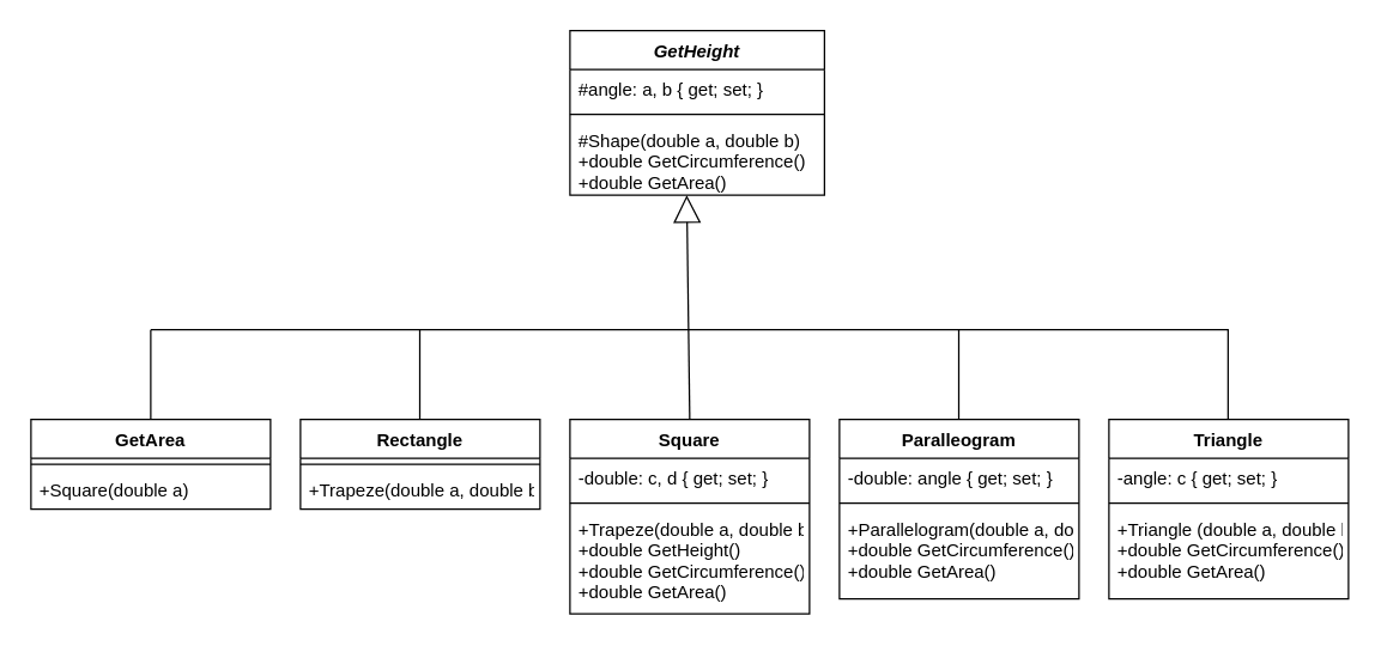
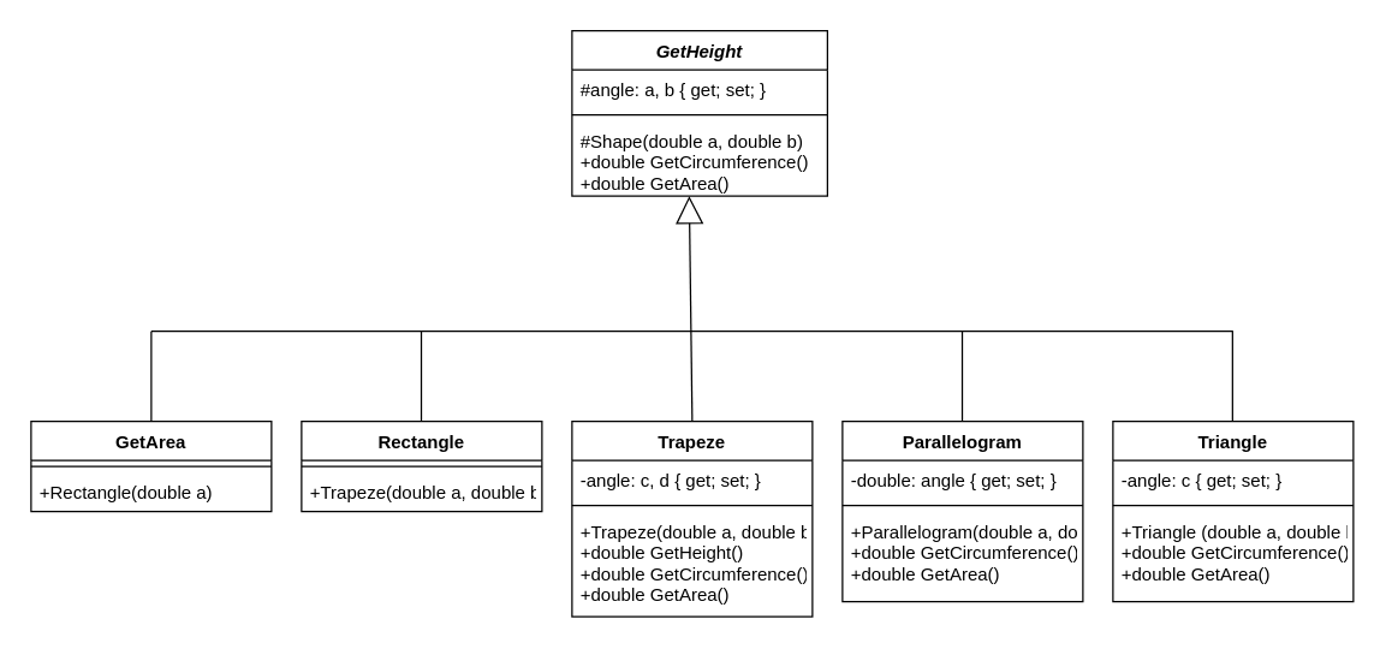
  <mxCell id="0" />
  <mxCell id="1" parent="0" />
  <mxCell id="2" value="GetHeight" style="swimlane;fontStyle=3;align=center;verticalAlign=top;childLayout=stackLayout;horizontal=1;startSize=26;horizontalStack=0;resizeParent=1;resizeParentMax=0;resizeLast=0;collapsible=1;marginBottom=0;" vertex="1" parent="1"><mxGeometry x="380" y="20" width="170" height="110" as="geometry" /></mxCell>
  <mxCell id="3" value="#angle: a, b { get; set; }" style="text;strokeColor=none;fillColor=none;align=left;verticalAlign=top;spacingLeft=4;spacingRight=4;overflow=hidden;rotatable=0;points=[[0,0.5],[1,0.5]];portConstraint=eastwest;" vertex="1" parent="2"><mxGeometry y="26" width="170" height="26" as="geometry" /></mxCell>
  <mxCell id="4" value="" style="line;strokeWidth=1;fillColor=none;align=left;verticalAlign=middle;spacingTop=-1;spacingLeft=3;spacingRight=3;rotatable=0;labelPosition=right;points=[];portConstraint=eastwest;" vertex="1" parent="2"><mxGeometry y="52" width="170" height="8" as="geometry" /></mxCell>
  <mxCell id="5" value="#Shape(double a, double b)&#10;+double GetCircumference()&#10;+double GetArea()" style="text;strokeColor=none;fillColor=none;align=left;verticalAlign=top;spacingLeft=4;spacingRight=4;overflow=hidden;rotatable=0;points=[[0,0.5],[1,0.5]];portConstraint=eastwest;" vertex="1" parent="2"><mxGeometry y="60" width="170" height="50" as="geometry" /></mxCell>
- <mxCell id="6" value="Square" style="swimlane;fontStyle=1;align=center;verticalAlign=top;childLayout=stackLayout;horizontal=1;startSize=26;horizontalStack=0;resizeParent=1;resizeParentMax=0;resizeLast=0;collapsible=1;marginBottom=0;" vertex="1" parent="1"><mxGeometry x="380" y="280" width="160" height="130" as="geometry" /></mxCell>
- <mxCell id="7" value="-double: c, d { get; set; }" style="text;strokeColor=none;fillColor=none;align=left;verticalAlign=top;spacingLeft=4;spacingRight=4;overflow=hidden;rotatable=0;points=[[0,0.5],[1,0.5]];portConstraint=eastwest;" vertex="1" parent="6"><mxGeometry y="26" width="160" height="26" as="geometry" /></mxCell>
+ <mxCell id="6" value="Trapeze" style="swimlane;fontStyle=1;align=center;verticalAlign=top;childLayout=stackLayout;horizontal=1;startSize=26;horizontalStack=0;resizeParent=1;resizeParentMax=0;resizeLast=0;collapsible=1;marginBottom=0;" vertex="1" parent="1"><mxGeometry x="380" y="280" width="160" height="130" as="geometry" /></mxCell>
+ <mxCell id="7" value="-angle: c, d { get; set; }" style="text;strokeColor=none;fillColor=none;align=left;verticalAlign=top;spacingLeft=4;spacingRight=4;overflow=hidden;rotatable=0;points=[[0,0.5],[1,0.5]];portConstraint=eastwest;" vertex="1" parent="6"><mxGeometry y="26" width="160" height="26" as="geometry" /></mxCell>
  <mxCell id="8" value="" style="line;strokeWidth=1;fillColor=none;align=left;verticalAlign=middle;spacingTop=-1;spacingLeft=3;spacingRight=3;rotatable=0;labelPosition=right;points=[];portConstraint=eastwest;" vertex="1" parent="6"><mxGeometry y="52" width="160" height="8" as="geometry" /></mxCell>
  <mxCell id="9" value="+Trapeze(double a, double b, double c, double d)&#10;+double GetHeight()&#10;+double GetCircumference()&#10;+double GetArea()&#10;" style="text;strokeColor=none;fillColor=none;align=left;verticalAlign=top;spacingLeft=4;spacingRight=4;overflow=hidden;rotatable=0;points=[[0,0.5],[1,0.5]];portConstraint=eastwest;" vertex="1" parent="6"><mxGeometry y="60" width="160" height="70" as="geometry" /></mxCell>
  <mxCell id="10" value="Rectangle" style="swimlane;fontStyle=1;align=center;verticalAlign=top;childLayout=stackLayout;horizontal=1;startSize=26;horizontalStack=0;resizeParent=1;resizeParentMax=0;resizeLast=0;collapsible=1;marginBottom=0;" vertex="1" parent="1"><mxGeometry x="200" y="280" width="160" height="60" as="geometry" /></mxCell>
  <mxCell id="11" value="" style="line;strokeWidth=1;fillColor=none;align=left;verticalAlign=middle;spacingTop=-1;spacingLeft=3;spacingRight=3;rotatable=0;labelPosition=right;points=[];portConstraint=eastwest;" vertex="1" parent="10"><mxGeometry y="26" width="160" height="8" as="geometry" /></mxCell>
  <mxCell id="12" value="+Trapeze(double a, double b) " style="text;strokeColor=none;fillColor=none;align=left;verticalAlign=top;spacingLeft=4;spacingRight=4;overflow=hidden;rotatable=0;points=[[0,0.5],[1,0.5]];portConstraint=eastwest;" vertex="1" parent="10"><mxGeometry y="34" width="160" height="26" as="geometry" /></mxCell>
- <mxCell id="13" value="Paralleogram" style="swimlane;fontStyle=1;align=center;verticalAlign=top;childLayout=stackLayout;horizontal=1;startSize=26;horizontalStack=0;resizeParent=1;resizeParentMax=0;resizeLast=0;collapsible=1;marginBottom=0;" vertex="1" parent="1"><mxGeometry x="560" y="280" width="160" height="120" as="geometry" /></mxCell>
+ <mxCell id="13" value="Parallelogram" style="swimlane;fontStyle=1;align=center;verticalAlign=top;childLayout=stackLayout;horizontal=1;startSize=26;horizontalStack=0;resizeParent=1;resizeParentMax=0;resizeLast=0;collapsible=1;marginBottom=0;" vertex="1" parent="1"><mxGeometry x="560" y="280" width="160" height="120" as="geometry" /></mxCell>
  <mxCell id="14" value="-double: angle { get; set; }" style="text;strokeColor=none;fillColor=none;align=left;verticalAlign=top;spacingLeft=4;spacingRight=4;overflow=hidden;rotatable=0;points=[[0,0.5],[1,0.5]];portConstraint=eastwest;" vertex="1" parent="13"><mxGeometry y="26" width="160" height="26" as="geometry" /></mxCell>
  <mxCell id="15" value="" style="line;strokeWidth=1;fillColor=none;align=left;verticalAlign=middle;spacingTop=-1;spacingLeft=3;spacingRight=3;rotatable=0;labelPosition=right;points=[];portConstraint=eastwest;" vertex="1" parent="13"><mxGeometry y="52" width="160" height="8" as="geometry" /></mxCell>
  <mxCell id="16" value="+Parallelogram(double a, double b, double angle)&#10;+double GetCircumference()&#10;+double GetArea()" style="text;strokeColor=none;fillColor=none;align=left;verticalAlign=top;spacingLeft=4;spacingRight=4;overflow=hidden;rotatable=0;points=[[0,0.5],[1,0.5]];portConstraint=eastwest;" vertex="1" parent="13"><mxGeometry y="60" width="160" height="60" as="geometry" /></mxCell>
  <mxCell id="17" value="Triangle" style="swimlane;fontStyle=1;align=center;verticalAlign=top;childLayout=stackLayout;horizontal=1;startSize=26;horizontalStack=0;resizeParent=1;resizeParentMax=0;resizeLast=0;collapsible=1;marginBottom=0;" vertex="1" parent="1"><mxGeometry x="740" y="280" width="160" height="120" as="geometry" /></mxCell>
  <mxCell id="18" value="-angle: c { get; set; }" style="text;strokeColor=none;fillColor=none;align=left;verticalAlign=top;spacingLeft=4;spacingRight=4;overflow=hidden;rotatable=0;points=[[0,0.5],[1,0.5]];portConstraint=eastwest;" vertex="1" parent="17"><mxGeometry y="26" width="160" height="26" as="geometry" /></mxCell>
  <mxCell id="19" value="" style="line;strokeWidth=1;fillColor=none;align=left;verticalAlign=middle;spacingTop=-1;spacingLeft=3;spacingRight=3;rotatable=0;labelPosition=right;points=[];portConstraint=eastwest;" vertex="1" parent="17"><mxGeometry y="52" width="160" height="8" as="geometry" /></mxCell>
  <mxCell id="20" value="+Triangle (double a, double b)&#10;+double GetCircumference()&#10;+double GetArea()" style="text;strokeColor=none;fillColor=none;align=left;verticalAlign=top;spacingLeft=4;spacingRight=4;overflow=hidden;rotatable=0;points=[[0,0.5],[1,0.5]];portConstraint=eastwest;" vertex="1" parent="17"><mxGeometry y="60" width="160" height="60" as="geometry" /></mxCell>
  <mxCell id="21" value="GetArea" style="swimlane;fontStyle=1;align=center;verticalAlign=top;childLayout=stackLayout;horizontal=1;startSize=26;horizontalStack=0;resizeParent=1;resizeParentMax=0;resizeLast=0;collapsible=1;marginBottom=0;" vertex="1" parent="1"><mxGeometry x="20" y="280" width="160" height="60" as="geometry" /></mxCell>
  <mxCell id="22" value="" style="line;strokeWidth=1;fillColor=none;align=left;verticalAlign=middle;spacingTop=-1;spacingLeft=3;spacingRight=3;rotatable=0;labelPosition=right;points=[];portConstraint=eastwest;" vertex="1" parent="21"><mxGeometry y="26" width="160" height="8" as="geometry" /></mxCell>
- <mxCell id="23" value="+Square(double a)" style="text;strokeColor=none;fillColor=none;align=left;verticalAlign=top;spacingLeft=4;spacingRight=4;overflow=hidden;rotatable=0;points=[[0,0.5],[1,0.5]];portConstraint=eastwest;" vertex="1" parent="21"><mxGeometry y="34" width="160" height="26" as="geometry" /></mxCell>
+ <mxCell id="23" value="+Rectangle(double a)" style="text;strokeColor=none;fillColor=none;align=left;verticalAlign=top;spacingLeft=4;spacingRight=4;overflow=hidden;rotatable=0;points=[[0,0.5],[1,0.5]];portConstraint=eastwest;" vertex="1" parent="21"><mxGeometry y="34" width="160" height="26" as="geometry" /></mxCell>
  <mxCell id="24" value="" style="endArrow=block;endSize=16;endFill=0;html=1;exitX=0.5;exitY=0;exitDx=0;exitDy=0;" edge="1" parent="1" source="6"><mxGeometry width="160" relative="1" as="geometry"><mxPoint x="458" y="220" as="sourcePoint" /><mxPoint x="458" y="130" as="targetPoint" /></mxGeometry></mxCell>
  <mxCell id="25" value="" style="endArrow=none;html=1;" edge="1" parent="1"><mxGeometry width="50" height="50" relative="1" as="geometry"><mxPoint x="100" y="220" as="sourcePoint" /><mxPoint x="820" y="220" as="targetPoint" /></mxGeometry></mxCell>
  <mxCell id="26" value="" style="endArrow=none;html=1;exitX=0.5;exitY=0;exitDx=0;exitDy=0;" edge="1" parent="1" source="21"><mxGeometry width="50" height="50" relative="1" as="geometry"><mxPoint x="110" y="310" as="sourcePoint" /><mxPoint x="100" y="220" as="targetPoint" /></mxGeometry></mxCell>
  <mxCell id="27" value="" style="endArrow=none;html=1;exitX=0.5;exitY=0;exitDx=0;exitDy=0;" edge="1" parent="1"><mxGeometry width="50" height="50" relative="1" as="geometry"><mxPoint x="279.71" y="280" as="sourcePoint" /><mxPoint x="279.71" y="220" as="targetPoint" /></mxGeometry></mxCell>
  <mxCell id="28" value="" style="endArrow=none;html=1;exitX=0.5;exitY=0;exitDx=0;exitDy=0;" edge="1" parent="1"><mxGeometry width="50" height="50" relative="1" as="geometry"><mxPoint x="639.71" y="280" as="sourcePoint" /><mxPoint x="639.71" y="220" as="targetPoint" /></mxGeometry></mxCell>
  <mxCell id="29" value="" style="endArrow=none;html=1;exitX=0.5;exitY=0;exitDx=0;exitDy=0;" edge="1" parent="1"><mxGeometry width="50" height="50" relative="1" as="geometry"><mxPoint x="819.58" y="280" as="sourcePoint" /><mxPoint x="819.58" y="220" as="targetPoint" /></mxGeometry></mxCell>
